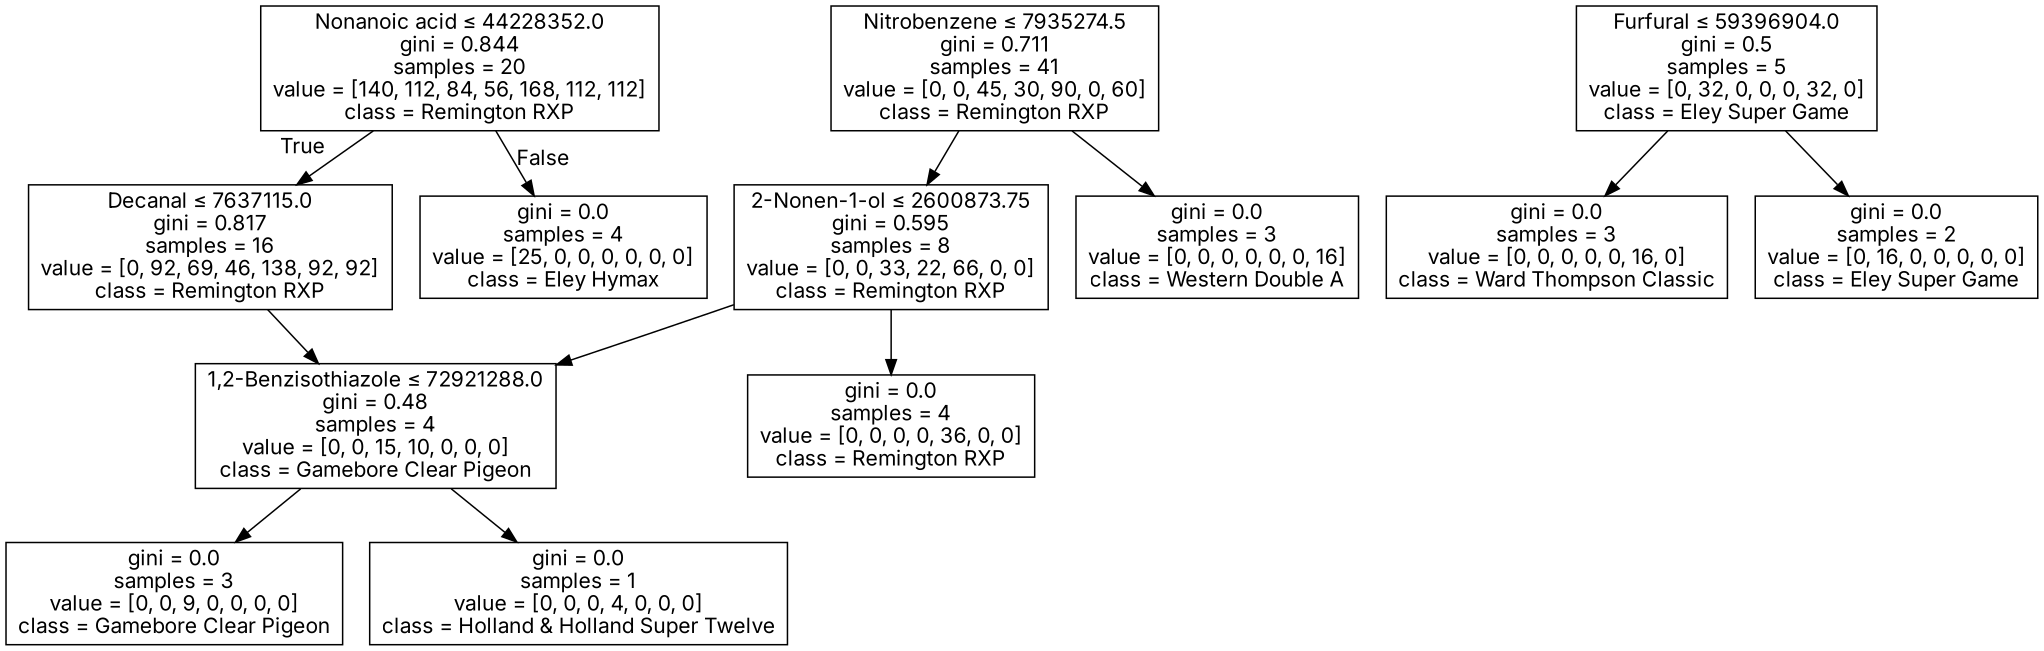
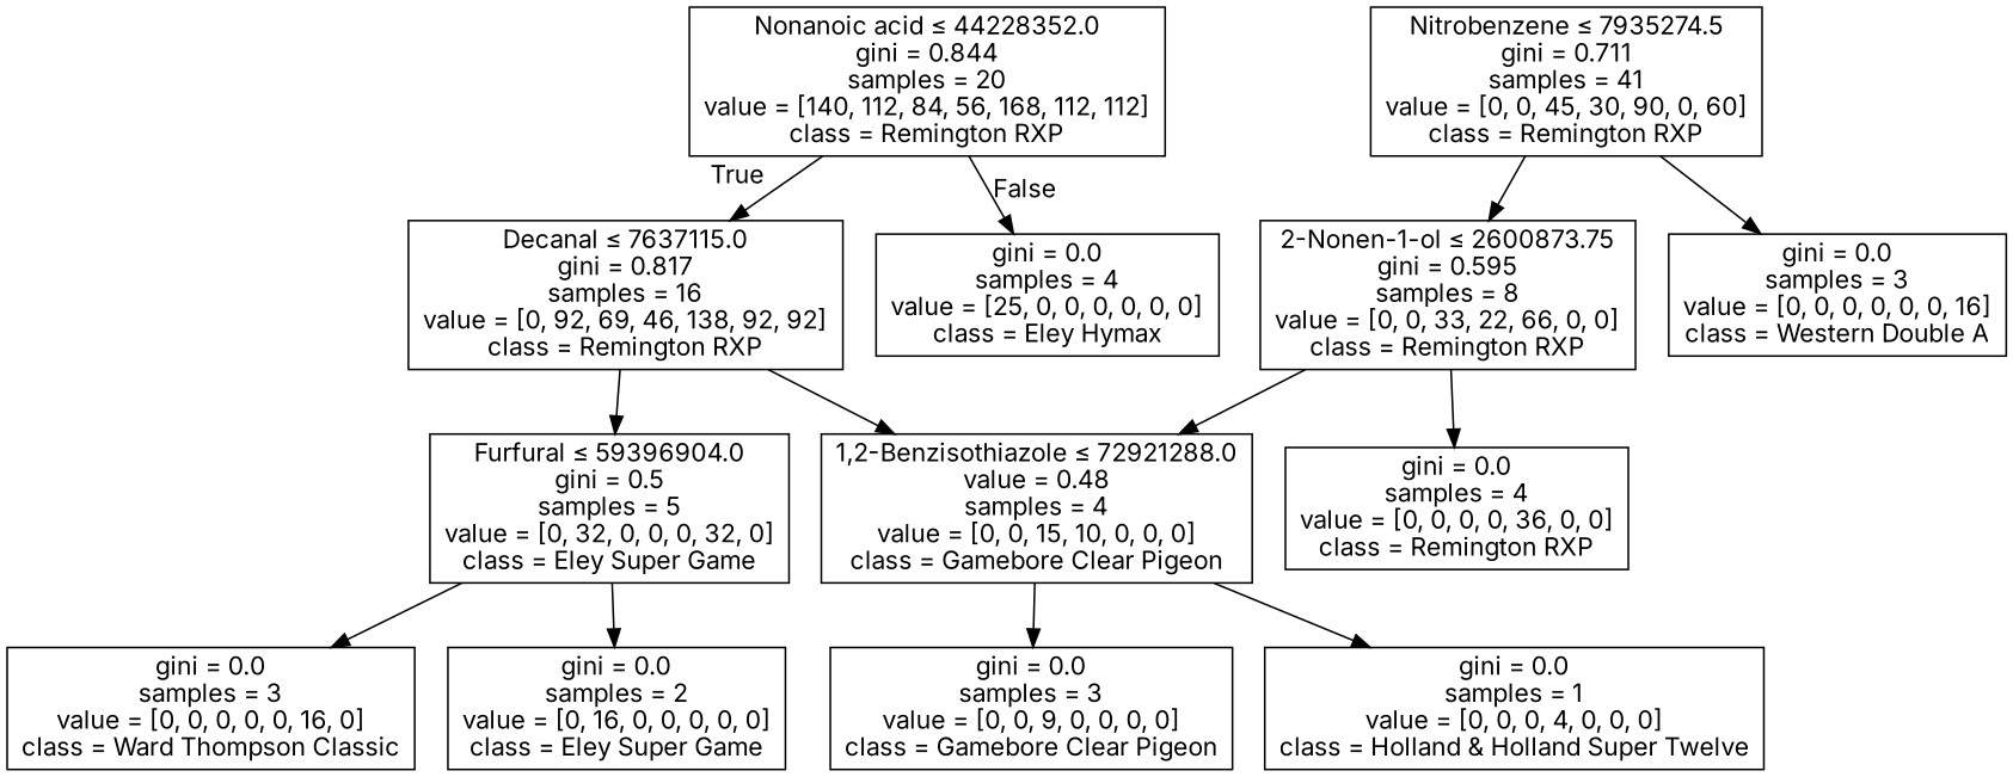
  digraph {
    fontname=Inter
    node [fontname=Inter shape=box]
    edge [fontname=Inter]
    n1 [label=<Nonanoic acid &le; 44228352.0<br/>gini = 0.844<br/>samples = 20<br/>value = [140, 112, 84, 56, 168, 112, 112]<br/>class = Remington RXP>]
    n2 [label=<Decanal &le; 7637115.0<br/>gini = 0.817<br/>samples = 16<br/>value = [0, 92, 69, 46, 138, 92, 92]<br/>class = Remington RXP>]
    n3 [label=<gini = 0.0<br/>samples = 4<br/>value = [25, 0, 0, 0, 0, 0, 0]<br/>class = Eley Hymax>]
    n4 [label=<Furfural &le; 59396904.0<br/>gini = 0.5<br/>samples = 5<br/>value = [0, 32, 0, 0, 0, 32, 0]<br/>class = Eley Super Game>]
-   n5 [label=<1,2-Benzisothiazole &le; 72921288.0<br/>gini = 0.48<br/>samples = 4<br/>value = [0, 0, 15, 10, 0, 0, 0]<br/>class = Gamebore Clear Pigeon>]
+   n5 [label=<1,2-Benzisothiazole &le; 72921288.0<br/>value = 0.48<br/>samples = 4<br/>value = [0, 0, 15, 10, 0, 0, 0]<br/>class = Gamebore Clear Pigeon>]
    n6 [label=<Nitrobenzene &le; 7935274.5<br/>gini = 0.711<br/>samples = 41<br/>value = [0, 0, 45, 30, 90, 0, 60]<br/>class = Remington RXP>]
    n7 [label=<2-Nonen-1-ol &le; 2600873.75<br/>gini = 0.595<br/>samples = 8<br/>value = [0, 0, 33, 22, 66, 0, 0]<br/>class = Remington RXP>]
    n8 [label=<gini = 0.0<br/>samples = 3<br/>value = [0, 0, 0, 0, 0, 0, 16]<br/>class = Western Double A>]
    n9 [label=<gini = 0.0<br/>samples = 3<br/>value = [0, 0, 0, 0, 0, 16, 0]<br/>class = Ward Thompson Classic>]
    n10 [label=<gini = 0.0<br/>samples = 2<br/>value = [0, 16, 0, 0, 0, 0, 0]<br/>class = Eley Super Game>]
    n11 [label=<gini = 0.0<br/>samples = 4<br/>value = [0, 0, 0, 0, 36, 0, 0]<br/>class = Remington RXP>]
    n12 [label=<gini = 0.0<br/>samples = 3<br/>value = [0, 0, 9, 0, 0, 0, 0]<br/>class = Gamebore Clear Pigeon>]
    n13 [label=<gini = 0.0<br/>samples = 1<br/>value = [0, 0, 0, 4, 0, 0, 0]<br/>class = Holland &amp; Holland Super Twelve>]
    n1 -> n2 [headlabel=True labelangle=45 labeldistance=2.5]
    n1 -> n3 [headlabel=False labelangle=-45 labeldistance=2.5]
+   n2 -> n4
    n2 -> n5
    n4 -> n9
    n4 -> n10
    n5 -> n12
    n5 -> n13
    n6 -> n7
    n6 -> n8
    n7 -> n5
    n7 -> n11
  }
